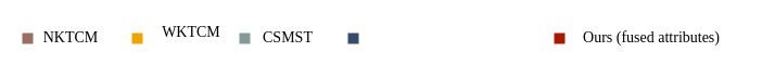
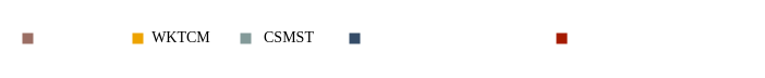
  <mxCell id="0" />
  <mxCell id="1" parent="0" />
  <mxCell id="2" value="" style="whiteSpace=wrap;html=1;aspect=fixed;fillColor=#9b6e64;strokeColor=none;" vertex="1" parent="1"><mxGeometry x="20" y="30" width="10" height="10" as="geometry" /></mxCell>
- <mxCell id="3" value="&lt;font style=&quot;font-size: 14px;&quot; face=&quot;Times New Roman&quot;&gt;NKTCM&lt;/font&gt;" style="text;html=1;align=center;verticalAlign=middle;whiteSpace=wrap;rounded=0;" vertex="1" parent="1"><mxGeometry x="30" y="20" width="70" height="30" as="geometry" /></mxCell>
  <mxCell id="4" value="" style="whiteSpace=wrap;html=1;aspect=fixed;fillColor=#eda300;strokeColor=none;" vertex="1" parent="1"><mxGeometry x="121" y="30" width="10" height="10" as="geometry" /></mxCell>
- <mxCell id="5" value="&lt;font style=&quot;font-size: 14px;&quot; face=&quot;Times New Roman&quot;&gt;WKTCM&lt;/font&gt;" style="text;html=1;align=center;verticalAlign=middle;whiteSpace=wrap;rounded=0;" vertex="1" parent="1"><mxGeometry x="141" y="15" width="70" height="30" as="geometry" /></mxCell>
+ <mxCell id="5" value="&lt;font style=&quot;font-size: 14px;&quot; face=&quot;Times New Roman&quot;&gt;WKTCM&lt;/font&gt;" style="text;html=1;align=center;verticalAlign=middle;whiteSpace=wrap;rounded=0;" vertex="1" parent="1"><mxGeometry x="131" y="20" width="70" height="30" as="geometry" /></mxCell>
  <mxCell id="6" value="" style="whiteSpace=wrap;html=1;aspect=fixed;fillColor=#839a99;strokeColor=none;" vertex="1" parent="1"><mxGeometry x="220" y="30" width="10" height="10" as="geometry" /></mxCell>
  <mxCell id="7" value="&lt;font style=&quot;font-size: 14px;&quot; face=&quot;Times New Roman&quot;&gt;CSMST&lt;/font&gt;" style="text;html=1;align=center;verticalAlign=middle;whiteSpace=wrap;rounded=0;" vertex="1" parent="1"><mxGeometry x="230" y="20" width="70" height="30" as="geometry" /></mxCell>
  <mxCell id="8" value="" style="whiteSpace=wrap;html=1;aspect=fixed;fillColor=#354c68;strokeColor=none;" vertex="1" parent="1"><mxGeometry x="320" y="30" width="10" height="10" as="geometry" /></mxCell>
  <mxCell id="9" value="" style="whiteSpace=wrap;html=1;aspect=fixed;fillColor=#a51a00;strokeColor=none;" vertex="1" parent="1"><mxGeometry x="510" y="30" width="10" height="10" as="geometry" /></mxCell>
- <mxCell id="10" value="&lt;font face=&quot;Times New Roman&quot;&gt;&lt;span style=&quot;font-size: 14px;&quot;&gt;Ours (fused attributes)&lt;/span&gt;&lt;/font&gt;" style="text;html=1;align=center;verticalAlign=middle;whiteSpace=wrap;rounded=0;" vertex="1" parent="1"><mxGeometry x="520" y="20" width="160" height="30" as="geometry" /></mxCell>
